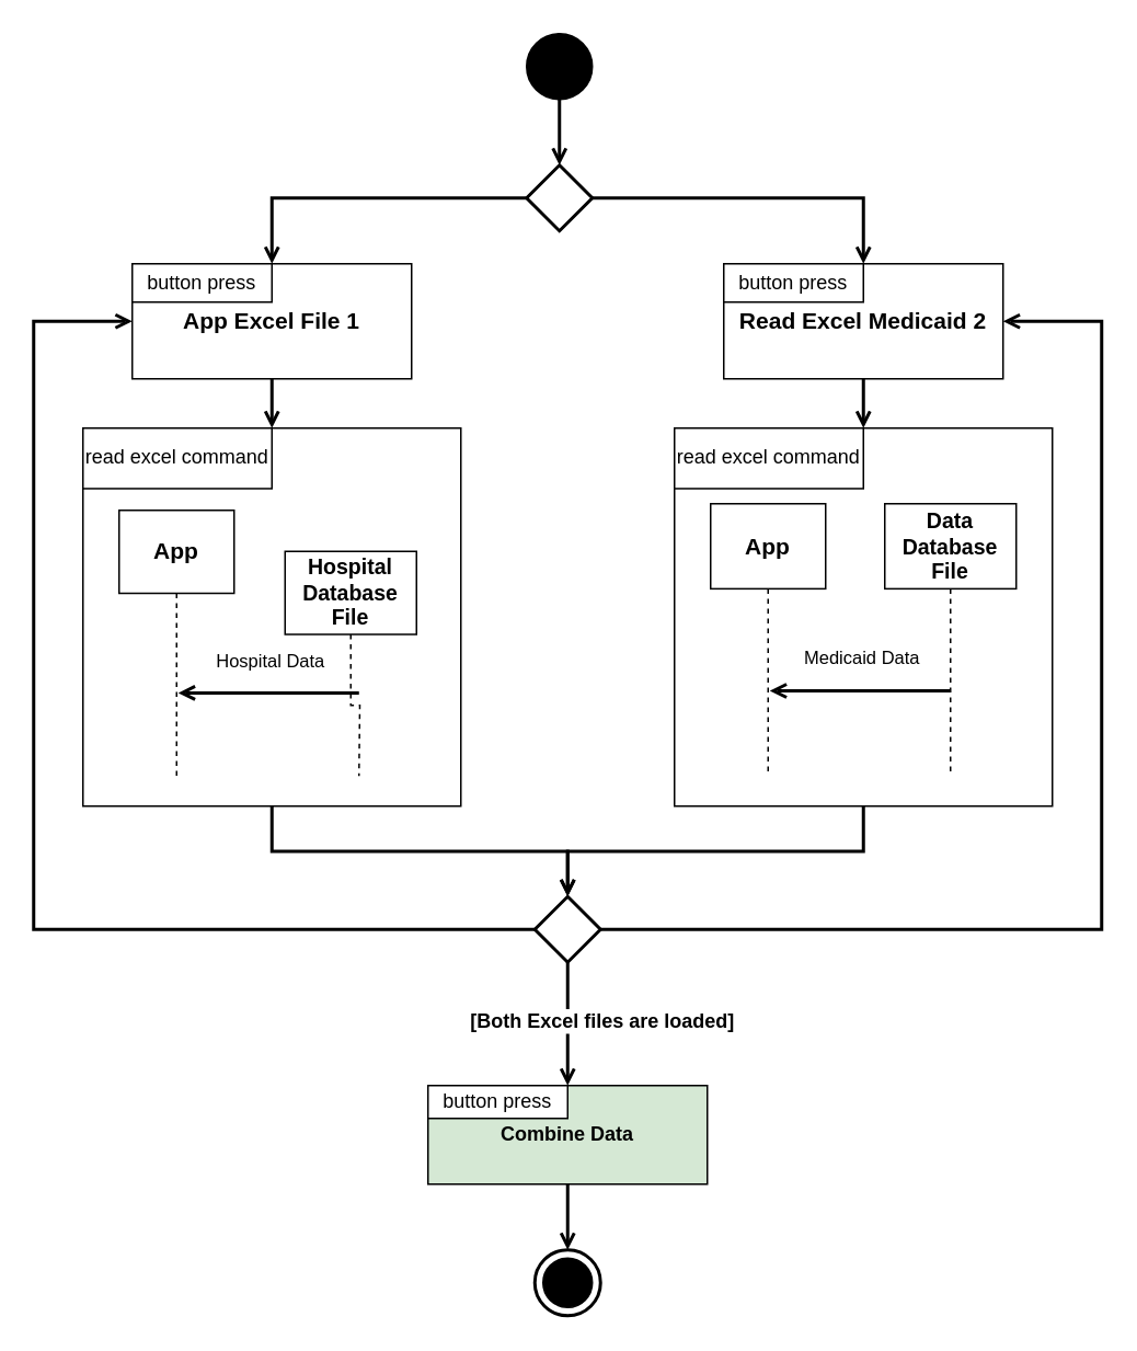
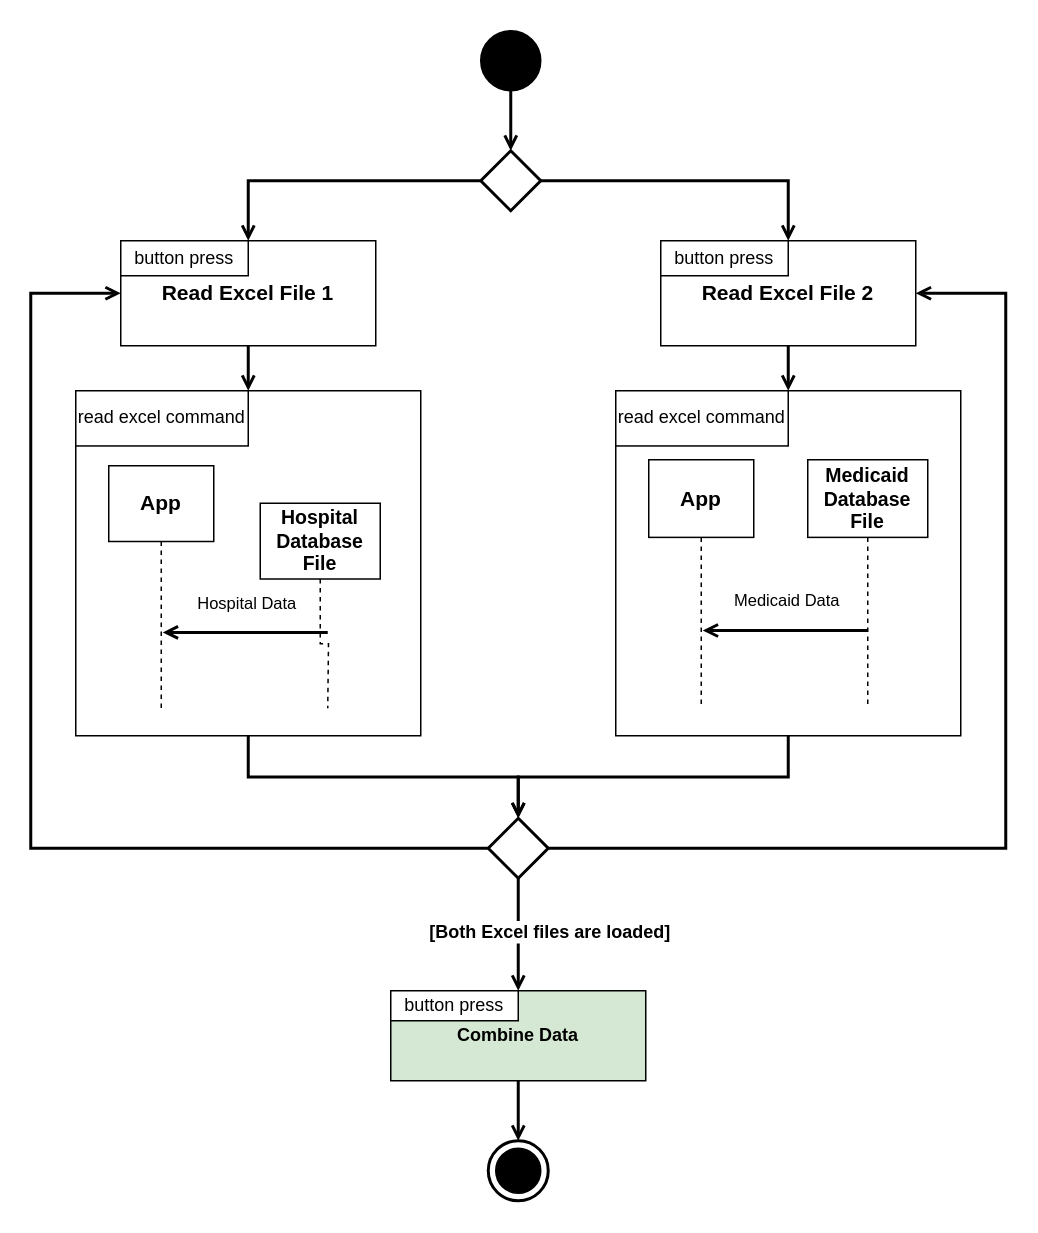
  <mxCell id="0" />
  <mxCell id="1" parent="0" />
  <mxCell id="2" style="edgeStyle=orthogonalEdgeStyle;rounded=0;orthogonalLoop=1;jettySize=auto;html=1;exitX=0;exitY=0.5;exitDx=0;exitDy=0;entryX=1;entryY=0;entryDx=0;entryDy=0;strokeWidth=2;endArrow=open;endFill=0;" edge="1" parent="1" source="4" target="9"><mxGeometry relative="1" as="geometry" /></mxCell>
  <mxCell id="3" style="edgeStyle=orthogonalEdgeStyle;rounded=0;orthogonalLoop=1;jettySize=auto;html=1;exitX=1;exitY=0.5;exitDx=0;exitDy=0;entryX=0.5;entryY=0;entryDx=0;entryDy=0;strokeWidth=2;endArrow=open;endFill=0;" edge="1" parent="1" source="4" target="11"><mxGeometry relative="1" as="geometry" /></mxCell>
  <mxCell id="4" value="" style="rhombus;whiteSpace=wrap;html=1;shadow=0;fontFamily=Helvetica;fontSize=12;align=center;strokeWidth=2;spacing=6;spacingTop=-4;" parent="1" vertex="1"><mxGeometry x="320" y="100" width="40" height="40" as="geometry" /></mxCell>
  <mxCell id="5" style="edgeStyle=orthogonalEdgeStyle;rounded=0;orthogonalLoop=1;jettySize=auto;html=1;exitX=0.5;exitY=1;exitDx=0;exitDy=0;entryX=0.5;entryY=0;entryDx=0;entryDy=0;endArrow=open;endFill=0;strokeWidth=2;" edge="1" parent="1" source="6" target="4"><mxGeometry relative="1" as="geometry" /></mxCell>
  <mxCell id="6" value="" style="ellipse;whiteSpace=wrap;html=1;aspect=fixed;fillStyle=solid;fillColor=#000000;" vertex="1" parent="1"><mxGeometry x="320" y="20" width="40" height="40" as="geometry" /></mxCell>
  <mxCell id="7" value="" style="group" vertex="1" connectable="0" parent="1"><mxGeometry x="80" y="160" width="170" height="70" as="geometry" /></mxCell>
- <mxCell id="8" value="&lt;b&gt;&lt;font style=&quot;font-size: 14px;&quot;&gt;App Excel File 1&lt;/font&gt;&lt;/b&gt;" style="rounded=0;whiteSpace=wrap;html=1;" vertex="1" parent="7"><mxGeometry width="170" height="70" as="geometry" /></mxCell>
+ <mxCell id="8" value="&lt;b&gt;&lt;font style=&quot;font-size: 14px;&quot;&gt;Read Excel File 1&lt;/font&gt;&lt;/b&gt;" style="rounded=0;whiteSpace=wrap;html=1;" vertex="1" parent="7"><mxGeometry width="170" height="70" as="geometry" /></mxCell>
  <mxCell id="9" value="button press" style="rounded=0;whiteSpace=wrap;html=1;" vertex="1" parent="7"><mxGeometry width="85" height="23.333" as="geometry" /></mxCell>
  <mxCell id="10" value="" style="group" vertex="1" connectable="0" parent="1"><mxGeometry x="440" y="160" width="170" height="70" as="geometry" /></mxCell>
- <mxCell id="11" value="&lt;b&gt;&lt;font style=&quot;font-size: 14px;&quot;&gt;Read Excel Medicaid 2&lt;br&gt;&lt;/font&gt;&lt;/b&gt;" style="rounded=0;whiteSpace=wrap;html=1;" vertex="1" parent="10"><mxGeometry width="170" height="70" as="geometry" /></mxCell>
+ <mxCell id="11" value="&lt;b&gt;&lt;font style=&quot;font-size: 14px;&quot;&gt;Read Excel File 2&lt;br&gt;&lt;/font&gt;&lt;/b&gt;" style="rounded=0;whiteSpace=wrap;html=1;" vertex="1" parent="10"><mxGeometry width="170" height="70" as="geometry" /></mxCell>
  <mxCell id="12" value="button press" style="rounded=0;whiteSpace=wrap;html=1;" vertex="1" parent="10"><mxGeometry width="85" height="23.333" as="geometry" /></mxCell>
  <mxCell id="13" value="" style="group" vertex="1" connectable="0" parent="1"><mxGeometry x="50" y="260" width="230" height="230" as="geometry" /></mxCell>
  <mxCell id="14" value="" style="rounded=0;whiteSpace=wrap;html=1;" vertex="1" parent="13"><mxGeometry width="230.0" height="230" as="geometry" /></mxCell>
  <mxCell id="15" value="read excel command" style="rounded=0;whiteSpace=wrap;html=1;" vertex="1" parent="13"><mxGeometry width="115" height="36.8" as="geometry" /></mxCell>
  <mxCell id="16" value="" style="group" vertex="1" connectable="0" parent="13"><mxGeometry x="22" y="50" width="186" height="161.6" as="geometry" /></mxCell>
  <mxCell id="17" style="edgeStyle=orthogonalEdgeStyle;rounded=0;orthogonalLoop=1;jettySize=auto;html=1;exitX=0.5;exitY=1;exitDx=0;exitDy=0;endArrow=none;endFill=0;dashed=1;strokeWidth=1;" edge="1" parent="16" source="18"><mxGeometry relative="1" as="geometry"><mxPoint x="35" y="161.6" as="targetPoint" /></mxGeometry></mxCell>
  <mxCell id="18" value="&lt;font style=&quot;font-size: 14px;&quot;&gt;&lt;b&gt;App&lt;/b&gt;&lt;/font&gt;" style="rounded=0;whiteSpace=wrap;html=1;" vertex="1" parent="16"><mxGeometry width="70" height="50.5" as="geometry" /></mxCell>
  <mxCell id="19" style="edgeStyle=orthogonalEdgeStyle;rounded=0;orthogonalLoop=1;jettySize=auto;html=1;exitX=0.5;exitY=1;exitDx=0;exitDy=0;endArrow=none;endFill=0;dashed=1;" edge="1" parent="16" source="20"><mxGeometry relative="1" as="geometry"><mxPoint x="146" y="161.6" as="targetPoint" /></mxGeometry></mxCell>
  <mxCell id="20" value="&lt;font style=&quot;font-size: 13px;&quot;&gt;&lt;b&gt;Hospital Database File&lt;/b&gt;&lt;/font&gt;" style="rounded=0;whiteSpace=wrap;html=1;" vertex="1" parent="16"><mxGeometry x="101" y="25" width="80" height="50.5" as="geometry" /></mxCell>
  <mxCell id="21" value="" style="endArrow=open;html=1;rounded=0;endFill=0;strokeWidth=2;" edge="1" parent="16"><mxGeometry width="50" height="50" relative="1" as="geometry"><mxPoint x="146" y="111.1" as="sourcePoint" /><mxPoint x="36" y="111.1" as="targetPoint" /></mxGeometry></mxCell>
  <mxCell id="22" value="Hospital Data" style="edgeLabel;html=1;align=center;verticalAlign=middle;resizable=0;points=[];" vertex="1" connectable="0" parent="21"><mxGeometry x="-0.182" relative="1" as="geometry"><mxPoint x="-10" y="-20" as="offset" /></mxGeometry></mxCell>
  <mxCell id="23" value="" style="group" vertex="1" connectable="0" parent="1"><mxGeometry x="410" y="260" width="230" height="230" as="geometry" /></mxCell>
  <mxCell id="24" value="" style="rounded=0;whiteSpace=wrap;html=1;" vertex="1" parent="23"><mxGeometry width="230.0" height="230" as="geometry" /></mxCell>
  <mxCell id="25" value="read excel command" style="rounded=0;whiteSpace=wrap;html=1;" vertex="1" parent="23"><mxGeometry width="115" height="36.8" as="geometry" /></mxCell>
  <mxCell id="26" value="" style="group" vertex="1" connectable="0" parent="23"><mxGeometry x="22" y="46" width="186" height="165.6" as="geometry" /></mxCell>
  <mxCell id="27" style="edgeStyle=orthogonalEdgeStyle;rounded=0;orthogonalLoop=1;jettySize=auto;html=1;exitX=0.5;exitY=1;exitDx=0;exitDy=0;endArrow=none;endFill=0;dashed=1;strokeWidth=1;" edge="1" parent="26" source="28"><mxGeometry relative="1" as="geometry"><mxPoint x="35" y="165.6" as="targetPoint" /></mxGeometry></mxCell>
  <mxCell id="28" value="&lt;font style=&quot;font-size: 14px;&quot;&gt;&lt;b&gt;App&lt;/b&gt;&lt;/font&gt;" style="rounded=0;whiteSpace=wrap;html=1;" vertex="1" parent="26"><mxGeometry width="70" height="51.75" as="geometry" /></mxCell>
  <mxCell id="29" style="edgeStyle=orthogonalEdgeStyle;rounded=0;orthogonalLoop=1;jettySize=auto;html=1;exitX=0.5;exitY=1;exitDx=0;exitDy=0;endArrow=none;endFill=0;dashed=1;" edge="1" parent="26" source="30"><mxGeometry relative="1" as="geometry"><mxPoint x="146" y="165.6" as="targetPoint" /></mxGeometry></mxCell>
- <mxCell id="30" value="&lt;font style=&quot;font-size: 13px;&quot;&gt;&lt;b&gt;Data Database File&lt;/b&gt;&lt;/font&gt;" style="rounded=0;whiteSpace=wrap;html=1;" vertex="1" parent="26"><mxGeometry x="106" width="80" height="51.75" as="geometry" /></mxCell>
+ <mxCell id="30" value="&lt;font style=&quot;font-size: 13px;&quot;&gt;&lt;b&gt;Medicaid Database File&lt;/b&gt;&lt;/font&gt;" style="rounded=0;whiteSpace=wrap;html=1;" vertex="1" parent="26"><mxGeometry x="106" width="80" height="51.75" as="geometry" /></mxCell>
  <mxCell id="31" value="" style="endArrow=open;html=1;rounded=0;endFill=0;strokeWidth=2;" edge="1" parent="26"><mxGeometry width="50" height="50" relative="1" as="geometry"><mxPoint x="146" y="113.85" as="sourcePoint" /><mxPoint x="36" y="113.85" as="targetPoint" /></mxGeometry></mxCell>
  <mxCell id="32" value="Medicaid Data" style="edgeLabel;html=1;align=center;verticalAlign=middle;resizable=0;points=[];" vertex="1" connectable="0" parent="31"><mxGeometry x="-0.182" relative="1" as="geometry"><mxPoint x="-10" y="-20" as="offset" /></mxGeometry></mxCell>
  <mxCell id="33" style="edgeStyle=orthogonalEdgeStyle;rounded=0;orthogonalLoop=1;jettySize=auto;html=1;exitX=0.5;exitY=1;exitDx=0;exitDy=0;entryX=0.5;entryY=0;entryDx=0;entryDy=0;strokeWidth=2;endArrow=open;endFill=0;" edge="1" parent="1" source="8" target="14"><mxGeometry relative="1" as="geometry" /></mxCell>
  <mxCell id="34" style="edgeStyle=orthogonalEdgeStyle;rounded=0;orthogonalLoop=1;jettySize=auto;html=1;exitX=0.5;exitY=1;exitDx=0;exitDy=0;strokeWidth=2;endArrow=open;endFill=0;" edge="1" parent="1" source="11" target="24"><mxGeometry relative="1" as="geometry" /></mxCell>
  <mxCell id="35" style="edgeStyle=orthogonalEdgeStyle;rounded=0;orthogonalLoop=1;jettySize=auto;html=1;exitX=0;exitY=0.5;exitDx=0;exitDy=0;entryX=0;entryY=0.5;entryDx=0;entryDy=0;strokeWidth=2;endArrow=open;endFill=0;" edge="1" parent="1" source="39" target="8"><mxGeometry relative="1" as="geometry"><Array as="points"><mxPoint x="20" y="565" /><mxPoint x="20" y="195" /></Array></mxGeometry></mxCell>
  <mxCell id="36" style="edgeStyle=orthogonalEdgeStyle;rounded=0;orthogonalLoop=1;jettySize=auto;html=1;exitX=1;exitY=0.5;exitDx=0;exitDy=0;entryX=1;entryY=0.5;entryDx=0;entryDy=0;strokeWidth=2;endArrow=open;endFill=0;" edge="1" parent="1" source="39" target="11"><mxGeometry relative="1" as="geometry"><Array as="points"><mxPoint x="670" y="565" /><mxPoint x="670" y="195" /></Array></mxGeometry></mxCell>
  <mxCell id="37" style="edgeStyle=orthogonalEdgeStyle;rounded=0;orthogonalLoop=1;jettySize=auto;html=1;exitX=0.5;exitY=1;exitDx=0;exitDy=0;entryX=1;entryY=0;entryDx=0;entryDy=0;strokeWidth=2;endArrow=open;endFill=0;" edge="1" parent="1" source="39" target="44"><mxGeometry relative="1" as="geometry"><Array as="points"><mxPoint x="345" y="620" /><mxPoint x="345" y="620" /></Array></mxGeometry></mxCell>
  <mxCell id="38" value="&lt;font style=&quot;font-size: 12px;&quot;&gt;&lt;b&gt;[Both Excel files are loaded]&lt;/b&gt;&lt;/font&gt;" style="edgeLabel;html=1;align=center;verticalAlign=middle;resizable=0;points=[];" vertex="1" connectable="0" parent="37"><mxGeometry x="-0.253" y="-7" relative="1" as="geometry"><mxPoint x="27" y="7" as="offset" /></mxGeometry></mxCell>
  <mxCell id="39" value="" style="rhombus;whiteSpace=wrap;html=1;shadow=0;fontFamily=Helvetica;fontSize=12;align=center;strokeWidth=2;spacing=6;spacingTop=-4;" vertex="1" parent="1"><mxGeometry x="325" y="545" width="40" height="40" as="geometry" /></mxCell>
  <mxCell id="40" style="edgeStyle=orthogonalEdgeStyle;rounded=0;orthogonalLoop=1;jettySize=auto;html=1;exitX=0.5;exitY=1;exitDx=0;exitDy=0;entryX=0.5;entryY=0;entryDx=0;entryDy=0;strokeWidth=2;endArrow=open;endFill=0;" edge="1" parent="1" source="24" target="39"><mxGeometry relative="1" as="geometry"><mxPoint x="525" y="540" as="targetPoint" /></mxGeometry></mxCell>
  <mxCell id="41" style="edgeStyle=orthogonalEdgeStyle;rounded=0;orthogonalLoop=1;jettySize=auto;html=1;exitX=0.5;exitY=1;exitDx=0;exitDy=0;entryX=0.5;entryY=0;entryDx=0;entryDy=0;strokeWidth=2;endArrow=open;endFill=0;" edge="1" parent="1" source="14" target="39"><mxGeometry relative="1" as="geometry" /></mxCell>
  <mxCell id="42" value="" style="group" vertex="1" connectable="0" parent="1"><mxGeometry x="260" y="660" width="170" height="70" as="geometry" /></mxCell>
  <mxCell id="43" value="&lt;b&gt;Combine Data&lt;br&gt;&lt;/b&gt;" style="rounded=0;whiteSpace=wrap;html=1;fillColor=#d5e8d4;" vertex="1" parent="42"><mxGeometry width="170" height="60" as="geometry" /></mxCell>
  <mxCell id="44" value="button press" style="rounded=0;whiteSpace=wrap;html=1;" vertex="1" parent="42"><mxGeometry width="85" height="20" as="geometry" /></mxCell>
  <mxCell id="45" value="" style="group" vertex="1" connectable="0" parent="1"><mxGeometry x="325" y="760" width="40" height="40" as="geometry" /></mxCell>
  <mxCell id="46" value="" style="ellipse;whiteSpace=wrap;html=1;aspect=fixed;fillStyle=auto;fillColor=#FFFFFF;strokeWidth=2;" vertex="1" parent="45"><mxGeometry width="40" height="40" as="geometry" /></mxCell>
  <mxCell id="47" value="" style="ellipse;whiteSpace=wrap;html=1;aspect=fixed;fillStyle=solid;fillColor=#000000;" vertex="1" parent="45"><mxGeometry x="5" y="5" width="30" height="30" as="geometry" /></mxCell>
  <mxCell id="48" style="edgeStyle=orthogonalEdgeStyle;rounded=0;orthogonalLoop=1;jettySize=auto;html=1;exitX=0.5;exitY=1;exitDx=0;exitDy=0;entryX=0.5;entryY=0;entryDx=0;entryDy=0;strokeWidth=2;endArrow=open;endFill=0;" edge="1" parent="1" source="43" target="46"><mxGeometry relative="1" as="geometry" /></mxCell>
